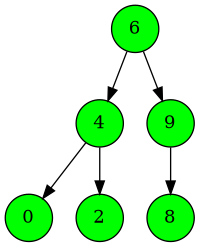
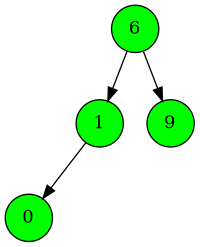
  digraph {
    fontname="DejaVu Serif"
    node [fillcolor=green fontname="DejaVu Serif" shape=circle style=filled]
    edge [fontname="DejaVu Serif"]
    n1 [label=6]
-   1 [label=4]
+   1
    n3 [label=9]
    0
-   2
-   8
    n1 -> 1
    n1 -> n3
    1 -> 0
-   1 -> 2
-   n3 -> 8
  }
